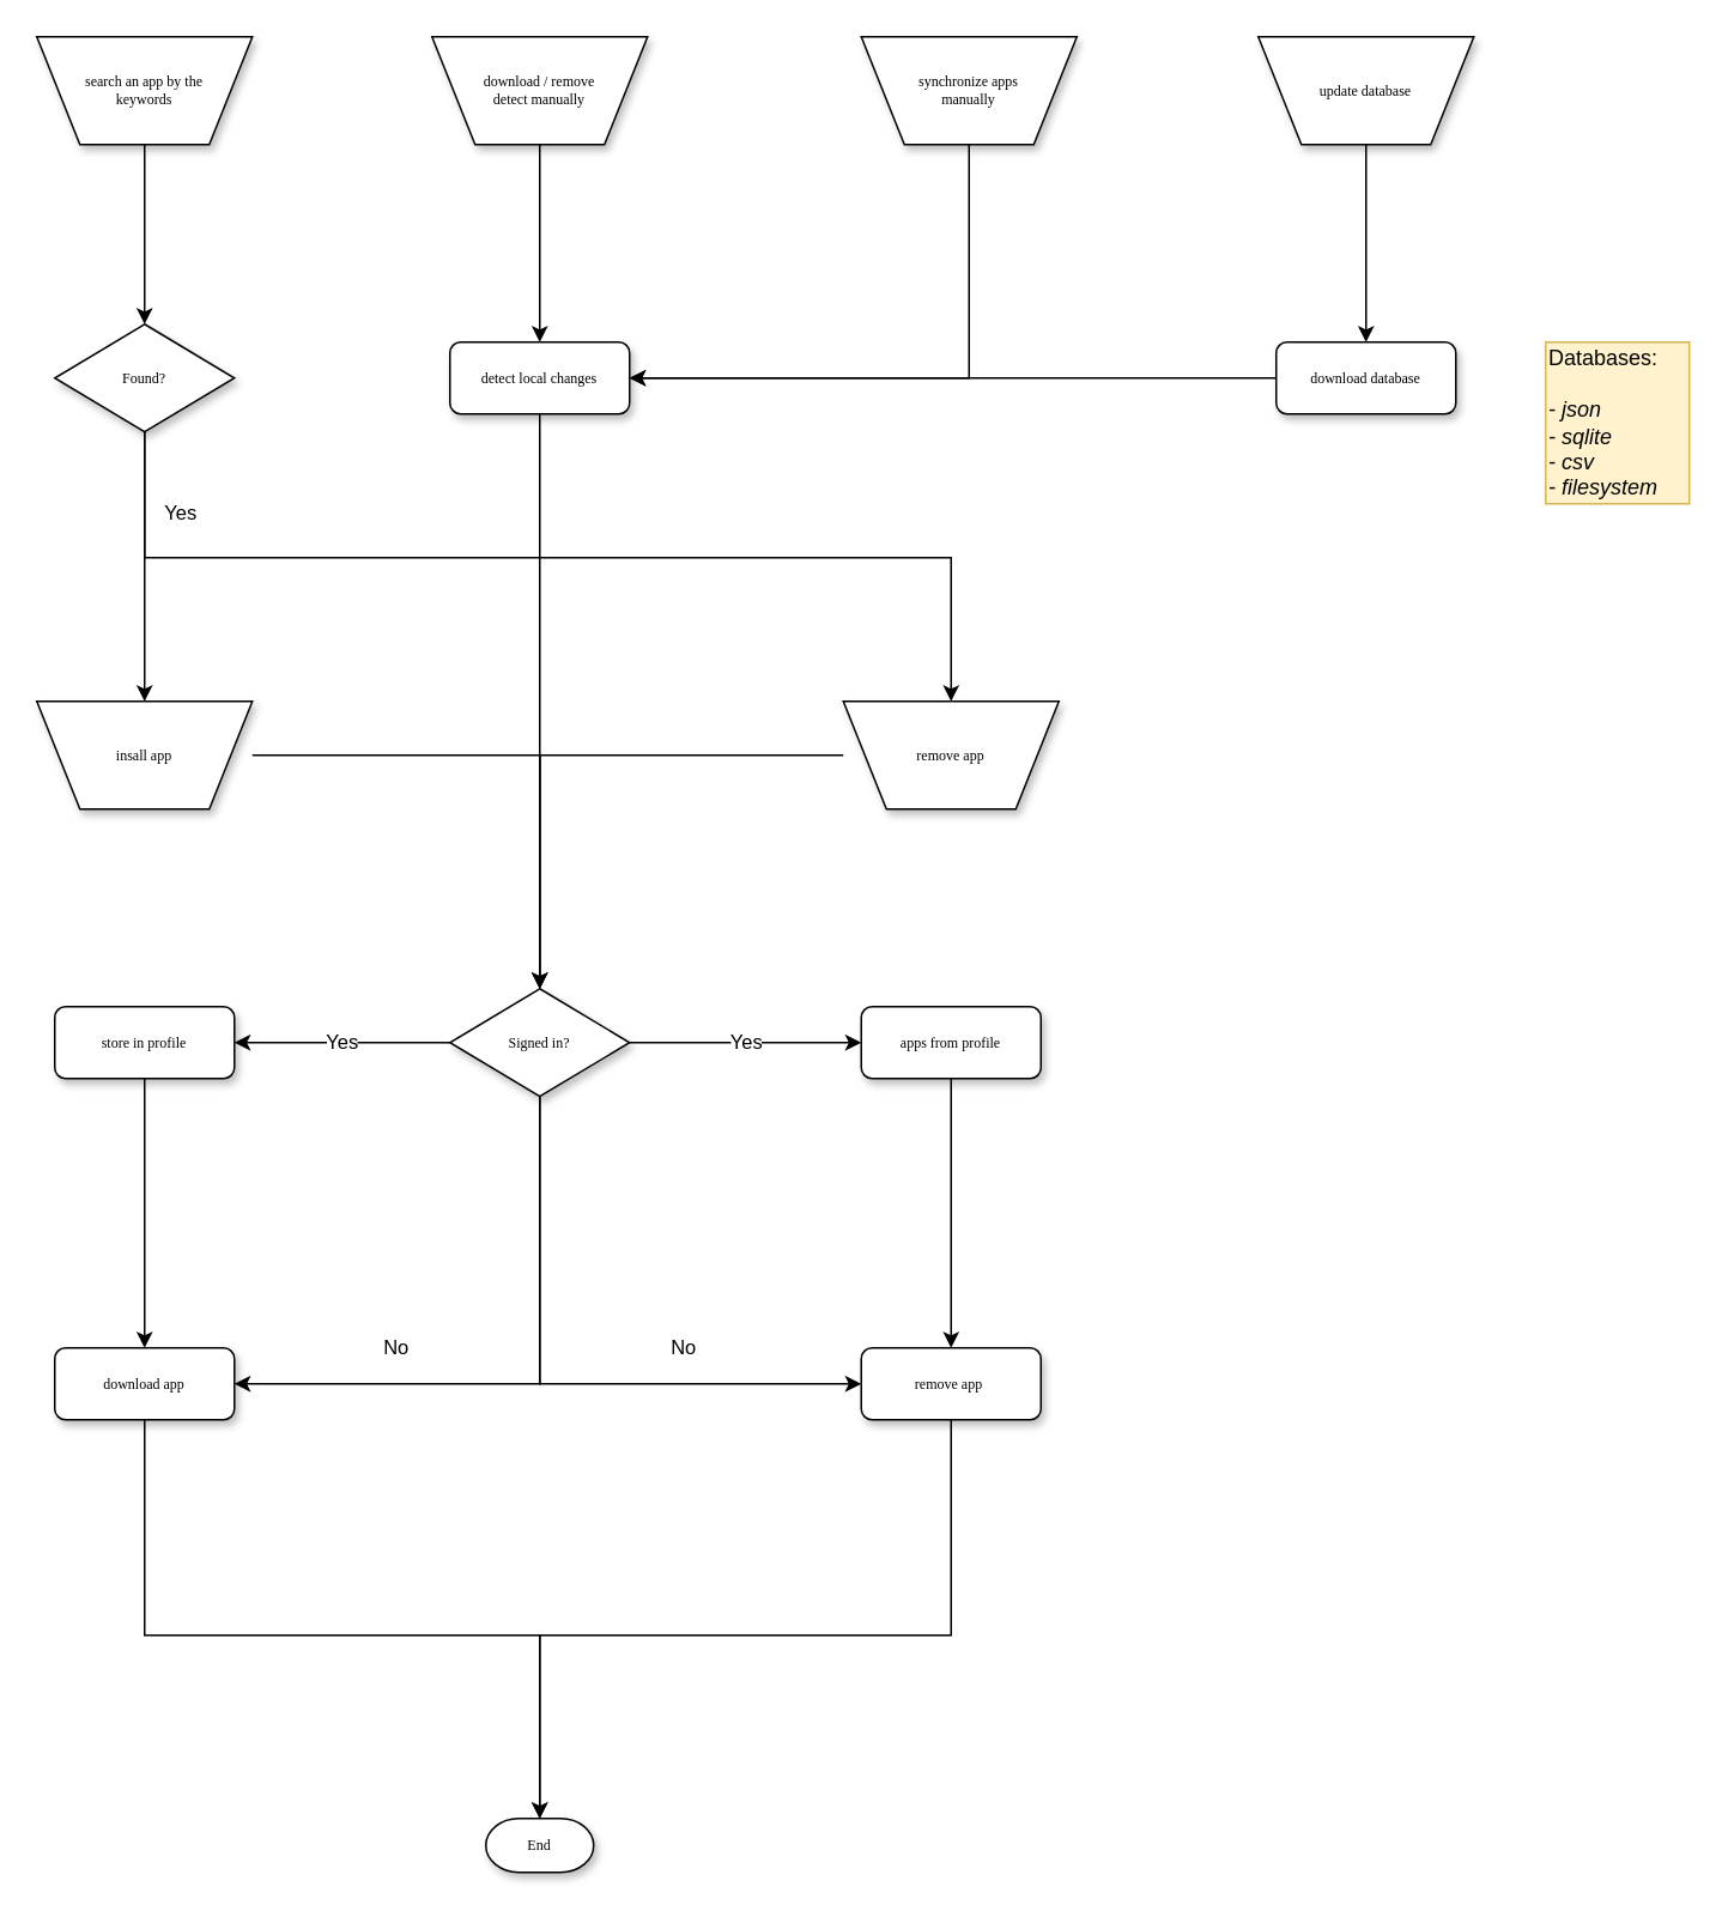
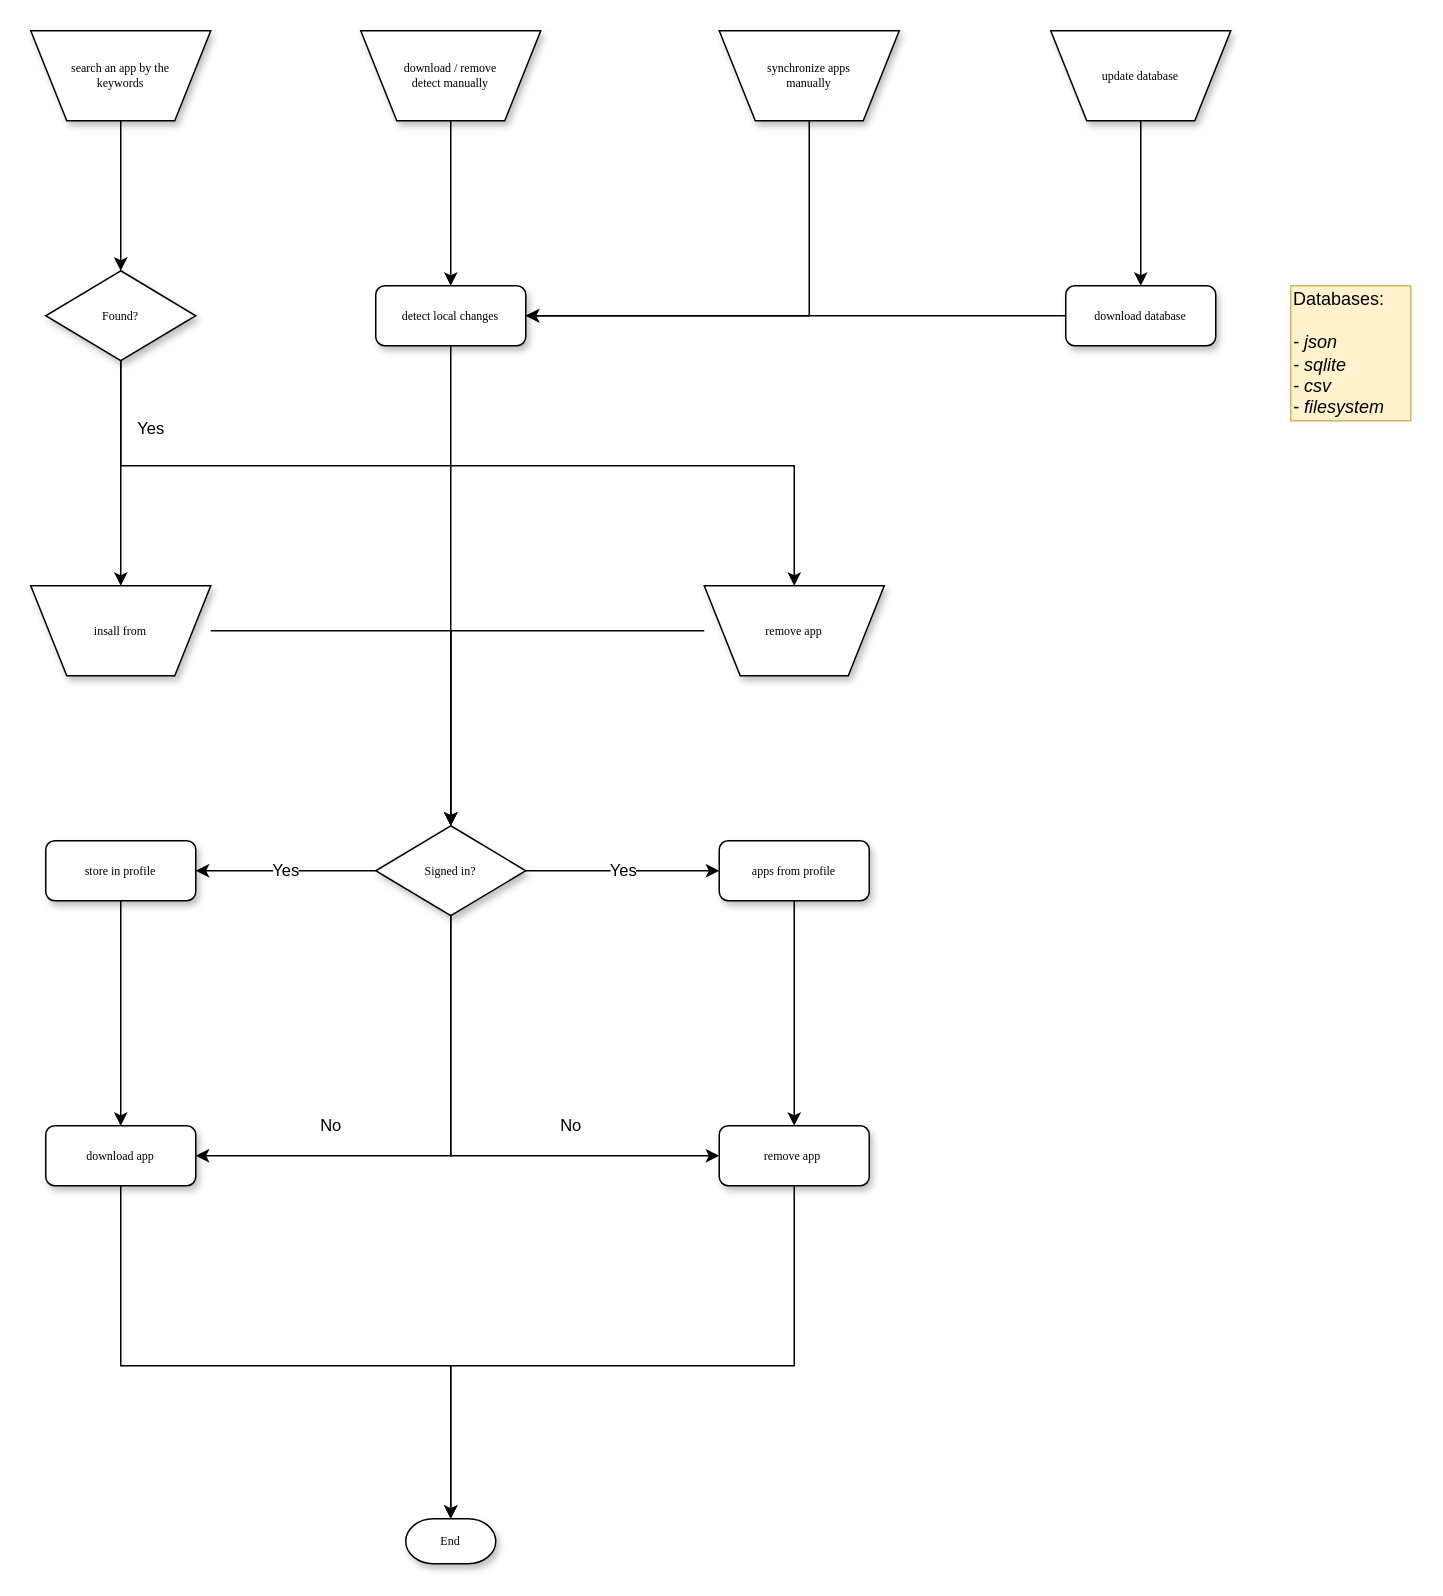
  <mxCell id="0" />
  <mxCell id="1" parent="0" />
  <mxCell id="2" style="edgeStyle=orthogonalEdgeStyle;rounded=0;orthogonalLoop=1;jettySize=auto;html=1;" parent="1" source="3" target="8" edge="1"><mxGeometry relative="1" as="geometry" /></mxCell>
- <mxCell id="3" value="insall app" style="shape=trapezoid;whiteSpace=wrap;html=1;rounded=0;shadow=1;labelBackgroundColor=none;strokeWidth=1;fontFamily=Verdana;fontSize=8;align=center;flipV=1;" parent="1" vertex="1"><mxGeometry x="20" width="120" height="60" as="geometry" y="390" /></mxCell>
+ <mxCell id="3" value="insall from" style="shape=trapezoid;whiteSpace=wrap;html=1;rounded=0;shadow=1;labelBackgroundColor=none;strokeWidth=1;fontFamily=Verdana;fontSize=8;align=center;flipV=1;" parent="1" vertex="1"><mxGeometry x="20" width="120" height="60" as="geometry" y="390" /></mxCell>
  <mxCell id="4" value="No" style="edgeStyle=orthogonalEdgeStyle;rounded=0;orthogonalLoop=1;jettySize=auto;html=1;entryX=1;entryY=0.5;entryDx=0;entryDy=0;" parent="1" source="8" target="13" edge="1"><mxGeometry x="0.455" y="-20" relative="1" as="geometry"><Array as="points"><mxPoint x="300" y="770" /></Array><mxPoint as="offset" /></mxGeometry></mxCell>
  <mxCell id="5" value="No" style="edgeStyle=orthogonalEdgeStyle;rounded=0;orthogonalLoop=1;jettySize=auto;html=1;entryX=0;entryY=0.5;entryDx=0;entryDy=0;" parent="1" source="8" target="15" edge="1"><mxGeometry x="0.417" y="20" relative="1" as="geometry"><Array as="points"><mxPoint x="300" y="770" /></Array><mxPoint as="offset" /></mxGeometry></mxCell>
  <mxCell id="6" value="Yes" style="edgeStyle=orthogonalEdgeStyle;rounded=0;orthogonalLoop=1;jettySize=auto;html=1;entryX=1;entryY=0.5;entryDx=0;entryDy=0;" parent="1" source="8" target="17" edge="1"><mxGeometry relative="1" as="geometry" /></mxCell>
  <mxCell id="7" value="Yes" style="edgeStyle=orthogonalEdgeStyle;rounded=0;orthogonalLoop=1;jettySize=auto;html=1;" parent="1" source="8" target="19" edge="1"><mxGeometry relative="1" as="geometry" /></mxCell>
  <mxCell id="8" value="Signed in?" style="rhombus;whiteSpace=wrap;html=1;rounded=0;shadow=1;labelBackgroundColor=none;strokeWidth=1;fontFamily=Verdana;fontSize=8;align=center;" parent="1" vertex="1"><mxGeometry x="250" y="550" width="100" height="60" as="geometry" /></mxCell>
  <mxCell id="9" value="End" style="strokeWidth=1;html=1;shape=mxgraph.flowchart.terminator;whiteSpace=wrap;rounded=0;shadow=1;labelBackgroundColor=none;fontFamily=Verdana;fontSize=8;align=center;" parent="1" vertex="1"><mxGeometry x="270" y="1012" width="60" height="30" as="geometry" /></mxCell>
  <mxCell id="10" style="edgeStyle=orthogonalEdgeStyle;rounded=0;orthogonalLoop=1;jettySize=auto;html=1;" parent="1" source="11" target="8" edge="1"><mxGeometry relative="1" as="geometry" /></mxCell>
  <mxCell id="11" value="remove app" style="shape=trapezoid;whiteSpace=wrap;html=1;rounded=0;shadow=1;labelBackgroundColor=none;strokeWidth=1;fontFamily=Verdana;fontSize=8;align=center;flipV=1;" parent="1" vertex="1"><mxGeometry x="469" width="120" height="60" as="geometry" y="390" /></mxCell>
  <mxCell id="12" style="edgeStyle=orthogonalEdgeStyle;rounded=0;orthogonalLoop=1;jettySize=auto;html=1;" parent="1" source="13" target="9" edge="1"><mxGeometry relative="1" as="geometry"><mxPoint x="300" y="922" as="targetPoint" /><Array as="points"><mxPoint x="80" y="910" /><mxPoint x="300" y="910" /></Array></mxGeometry></mxCell>
  <mxCell id="13" value="download app" style="rounded=1;whiteSpace=wrap;html=1;shadow=1;labelBackgroundColor=none;strokeWidth=1;fontFamily=Verdana;fontSize=8;align=center;" parent="1" vertex="1"><mxGeometry x="30" y="750" width="100" height="40" as="geometry" /></mxCell>
  <mxCell id="14" style="edgeStyle=orthogonalEdgeStyle;rounded=0;orthogonalLoop=1;jettySize=auto;html=1;" parent="1" source="15" target="9" edge="1"><mxGeometry relative="1" as="geometry"><Array as="points"><mxPoint x="529" y="910" /><mxPoint x="300" y="910" /></Array></mxGeometry></mxCell>
  <mxCell id="15" value="remove app&amp;nbsp;" style="rounded=1;whiteSpace=wrap;html=1;shadow=1;labelBackgroundColor=none;strokeWidth=1;fontFamily=Verdana;fontSize=8;align=center;" parent="1" vertex="1"><mxGeometry x="479" y="750" width="100" height="40" as="geometry" /></mxCell>
  <mxCell id="16" style="edgeStyle=orthogonalEdgeStyle;rounded=0;orthogonalLoop=1;jettySize=auto;html=1;" parent="1" source="17" target="13" edge="1"><mxGeometry relative="1" as="geometry" /></mxCell>
  <mxCell id="17" value="store in profile" style="rounded=1;whiteSpace=wrap;html=1;shadow=1;labelBackgroundColor=none;strokeWidth=1;fontFamily=Verdana;fontSize=8;align=center;" parent="1" vertex="1"><mxGeometry x="30" y="560" width="100" height="40" as="geometry" /></mxCell>
  <mxCell id="18" style="edgeStyle=orthogonalEdgeStyle;rounded=0;orthogonalLoop=1;jettySize=auto;html=1;" parent="1" source="19" target="15" edge="1"><mxGeometry relative="1" as="geometry" /></mxCell>
  <mxCell id="19" value="apps from profile" style="rounded=1;whiteSpace=wrap;html=1;shadow=1;labelBackgroundColor=none;strokeWidth=1;fontFamily=Verdana;fontSize=8;align=center;" parent="1" vertex="1"><mxGeometry x="479" y="560" width="100" height="40" as="geometry" /></mxCell>
  <mxCell id="20" style="edgeStyle=orthogonalEdgeStyle;rounded=0;orthogonalLoop=1;jettySize=auto;html=1;" parent="1" source="21" target="23" edge="1"><mxGeometry relative="1" as="geometry" /></mxCell>
  <mxCell id="21" value="download / remove &lt;br&gt;detect manually" style="shape=trapezoid;whiteSpace=wrap;html=1;rounded=0;shadow=1;labelBackgroundColor=none;strokeWidth=1;fontFamily=Verdana;fontSize=8;align=center;flipV=1;" parent="1" vertex="1"><mxGeometry x="240" y="20" width="120" height="60" as="geometry" /></mxCell>
  <mxCell id="22" style="edgeStyle=orthogonalEdgeStyle;rounded=0;orthogonalLoop=1;jettySize=auto;html=1;" parent="1" source="23" target="8" edge="1"><mxGeometry relative="1" as="geometry" /></mxCell>
  <mxCell id="23" value="detect local changes" style="rounded=1;whiteSpace=wrap;html=1;shadow=1;labelBackgroundColor=none;strokeWidth=1;fontFamily=Verdana;fontSize=8;align=center;" parent="1" vertex="1"><mxGeometry x="250" y="190" width="100" height="40" as="geometry" /></mxCell>
  <mxCell id="24" style="edgeStyle=orthogonalEdgeStyle;rounded=0;orthogonalLoop=1;jettySize=auto;html=1;" parent="1" source="25" target="28" edge="1"><mxGeometry relative="1" as="geometry" /></mxCell>
  <mxCell id="25" value="search an app by the &lt;br&gt;keywords" style="shape=trapezoid;whiteSpace=wrap;html=1;rounded=0;shadow=1;labelBackgroundColor=none;strokeWidth=1;fontFamily=Verdana;fontSize=8;align=center;flipV=1;" parent="1" vertex="1"><mxGeometry x="20" y="20" width="120" height="60" as="geometry" /></mxCell>
  <mxCell id="26" value="Yes" style="edgeStyle=orthogonalEdgeStyle;rounded=0;orthogonalLoop=1;jettySize=auto;html=1;entryX=0.5;entryY=0;entryDx=0;entryDy=0;" parent="1" source="28" target="3" edge="1"><mxGeometry x="-0.001" y="36" relative="1" as="geometry"><mxPoint x="-16" y="-30" as="offset" /></mxGeometry></mxCell>
  <mxCell id="27" style="edgeStyle=orthogonalEdgeStyle;rounded=0;orthogonalLoop=1;jettySize=auto;html=1;entryX=0.5;entryY=0;entryDx=0;entryDy=0;" parent="1" source="28" target="11" edge="1"><mxGeometry relative="1" as="geometry"><Array as="points"><mxPoint x="80" y="310" /><mxPoint x="529" y="310" /></Array></mxGeometry></mxCell>
  <mxCell id="28" value="Found?" style="rhombus;whiteSpace=wrap;html=1;rounded=0;shadow=1;labelBackgroundColor=none;strokeWidth=1;fontFamily=Verdana;fontSize=8;align=center;" parent="1" vertex="1"><mxGeometry x="30" y="180" width="100" height="60" as="geometry" /></mxCell>
  <mxCell id="29" style="edgeStyle=orthogonalEdgeStyle;rounded=0;orthogonalLoop=1;jettySize=auto;html=1;entryX=1;entryY=0.5;entryDx=0;entryDy=0;" parent="1" source="30" target="23" edge="1"><mxGeometry relative="1" as="geometry"><Array as="points"><mxPoint x="539" y="210" /></Array></mxGeometry></mxCell>
  <mxCell id="30" value="synchronize apps &lt;br&gt;manually" style="shape=trapezoid;whiteSpace=wrap;html=1;rounded=0;shadow=1;labelBackgroundColor=none;strokeWidth=1;fontFamily=Verdana;fontSize=8;align=center;flipV=1;" parent="1" vertex="1"><mxGeometry x="479" y="20" width="120" height="60" as="geometry" /></mxCell>
  <mxCell id="31" style="edgeStyle=orthogonalEdgeStyle;rounded=0;orthogonalLoop=1;jettySize=auto;html=1;" edge="1" parent="1" source="32" target="34"><mxGeometry relative="1" as="geometry" /></mxCell>
  <mxCell id="32" value="update database" style="shape=trapezoid;whiteSpace=wrap;html=1;rounded=0;shadow=1;labelBackgroundColor=none;strokeWidth=1;fontFamily=Verdana;fontSize=8;align=center;flipV=1;" vertex="1" parent="1"><mxGeometry x="700" y="20" width="120" height="60" as="geometry" /></mxCell>
  <mxCell id="33" style="edgeStyle=orthogonalEdgeStyle;rounded=0;orthogonalLoop=1;jettySize=auto;html=1;entryX=1;entryY=0.5;entryDx=0;entryDy=0;" edge="1" parent="1" source="34" target="23"><mxGeometry relative="1" as="geometry" /></mxCell>
  <mxCell id="34" value="download database" style="rounded=1;whiteSpace=wrap;html=1;shadow=1;labelBackgroundColor=none;strokeWidth=1;fontFamily=Verdana;fontSize=8;align=center;" vertex="1" parent="1"><mxGeometry x="710" y="190" width="100" height="40" as="geometry" /></mxCell>
  <mxCell id="35" value="&lt;div&gt;&lt;span&gt;Databases:&lt;/span&gt;&lt;/div&gt;&lt;i&gt;&lt;span&gt;&lt;br&gt;- json&lt;/span&gt;&lt;br&gt;-&amp;nbsp;&lt;span&gt;sqlite&lt;/span&gt;&lt;br&gt;-&amp;nbsp;&lt;span&gt;csv&lt;/span&gt;&lt;br&gt;-&amp;nbsp;&lt;span&gt;filesystem&lt;/span&gt;&lt;/i&gt;" style="text;html=1;align=left;verticalAlign=middle;resizable=0;points=[];;autosize=1;fillColor=#fff2cc;strokeColor=#d6b656;" vertex="1" parent="1"><mxGeometry x="860" y="190" width="80" height="90" as="geometry" /></mxCell>
